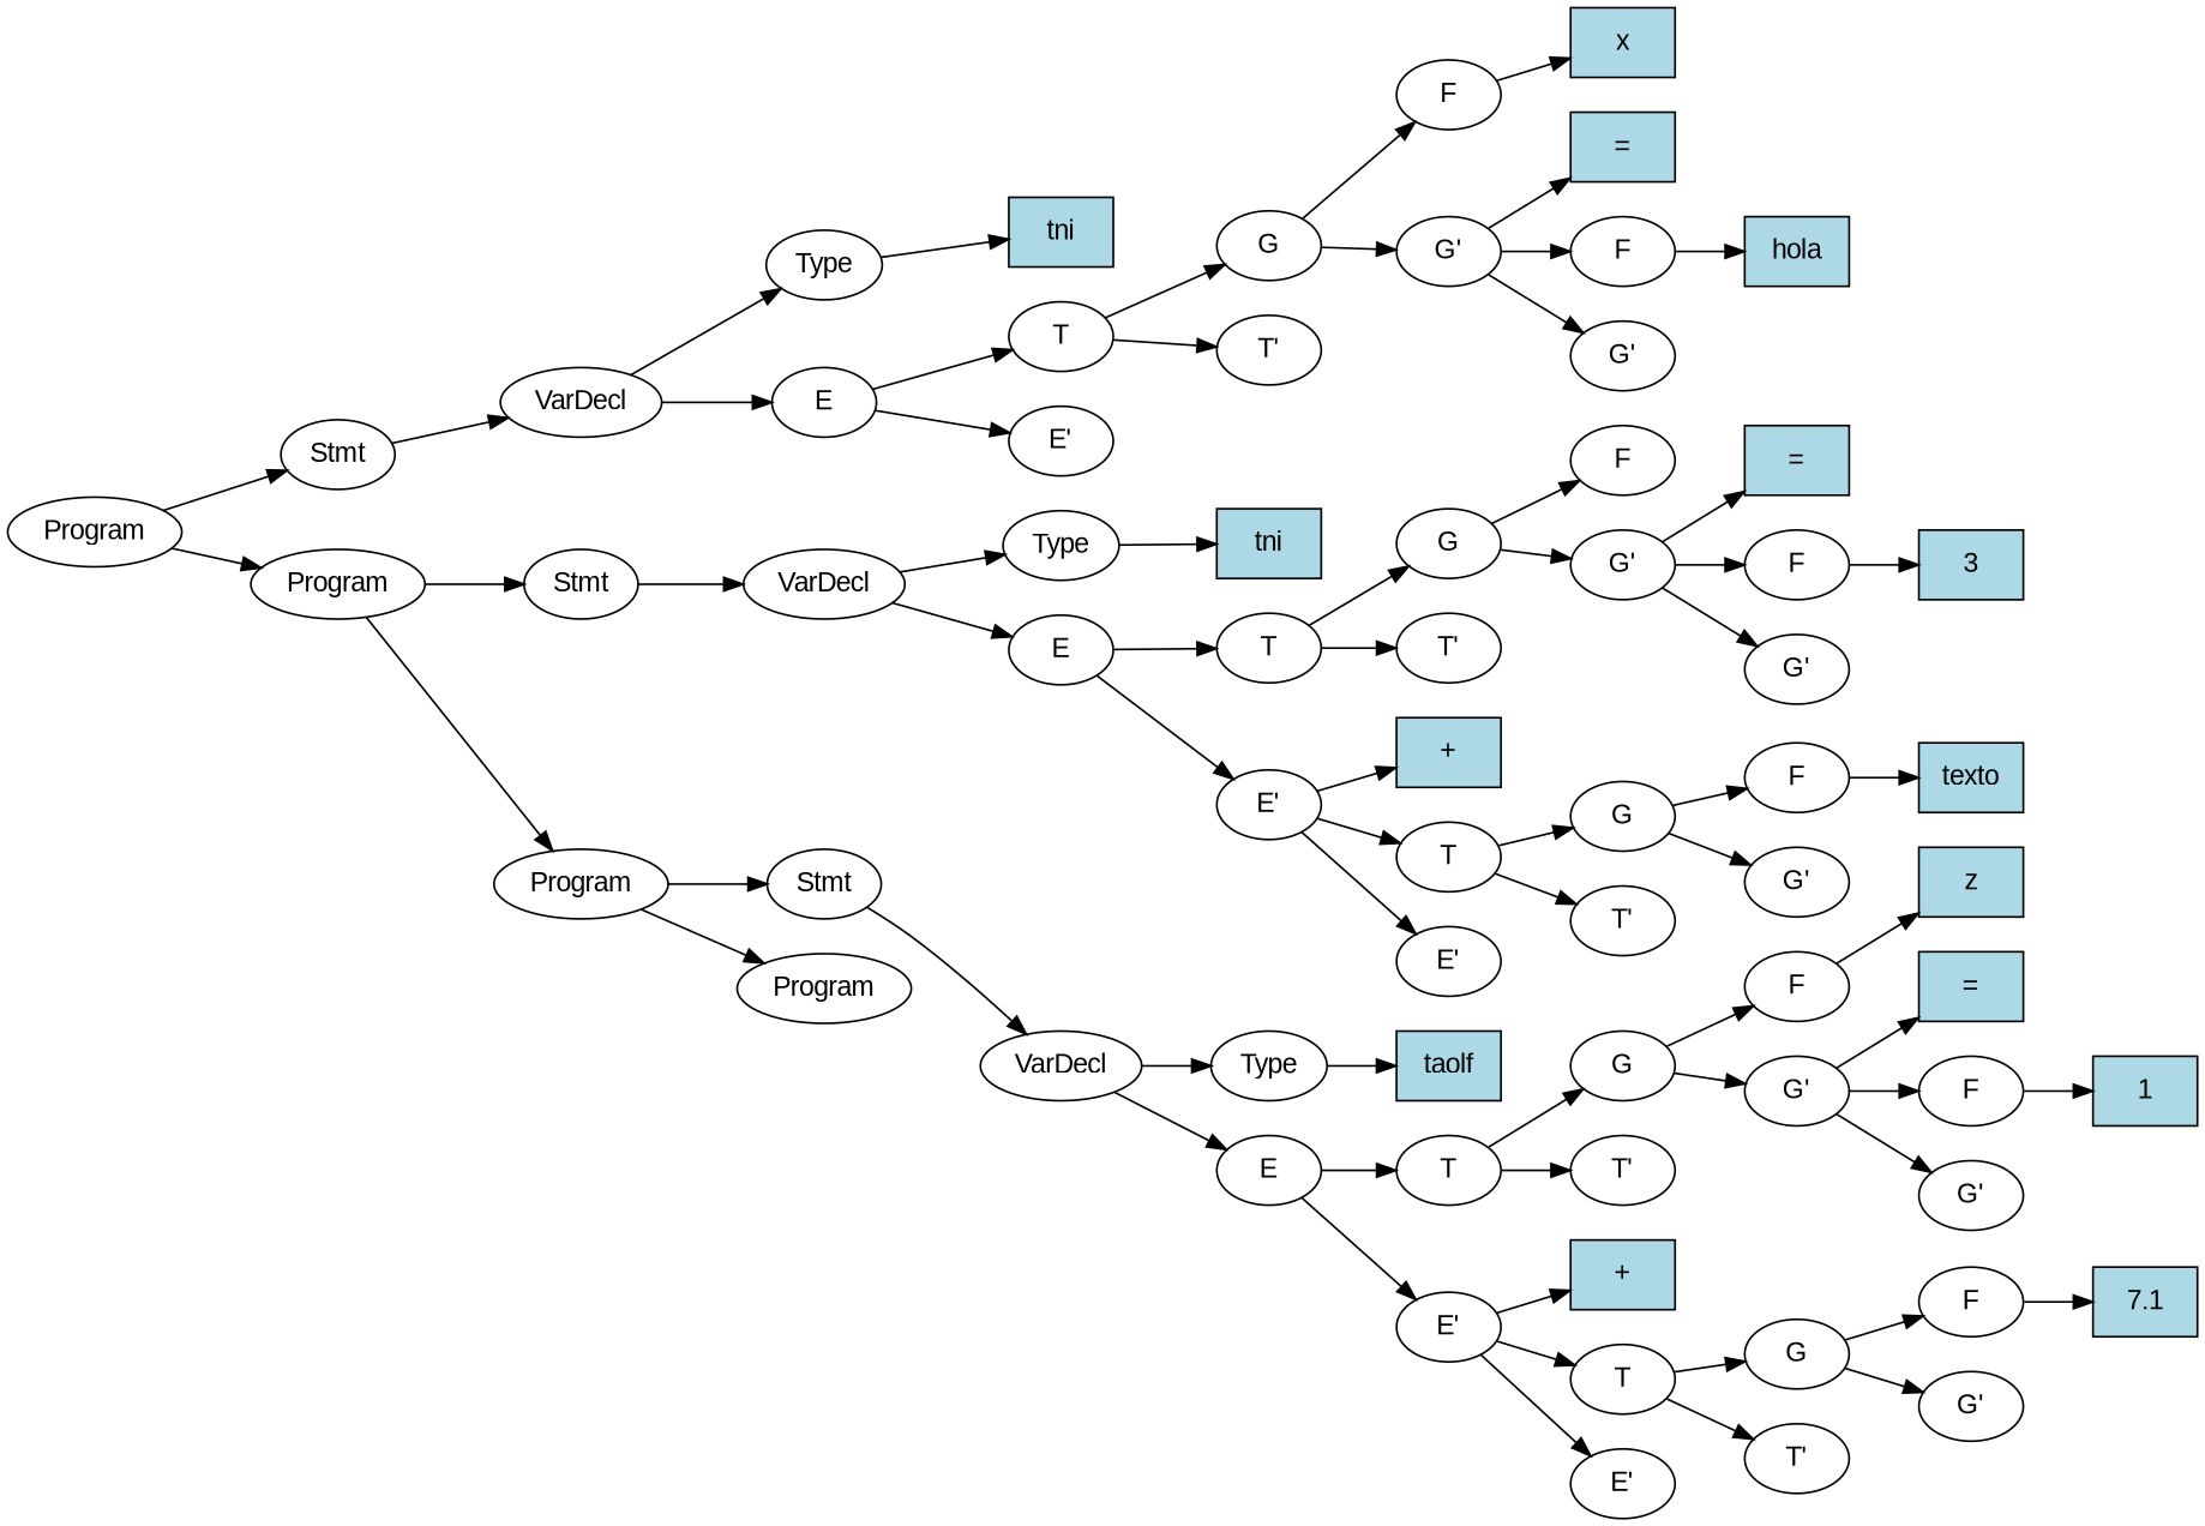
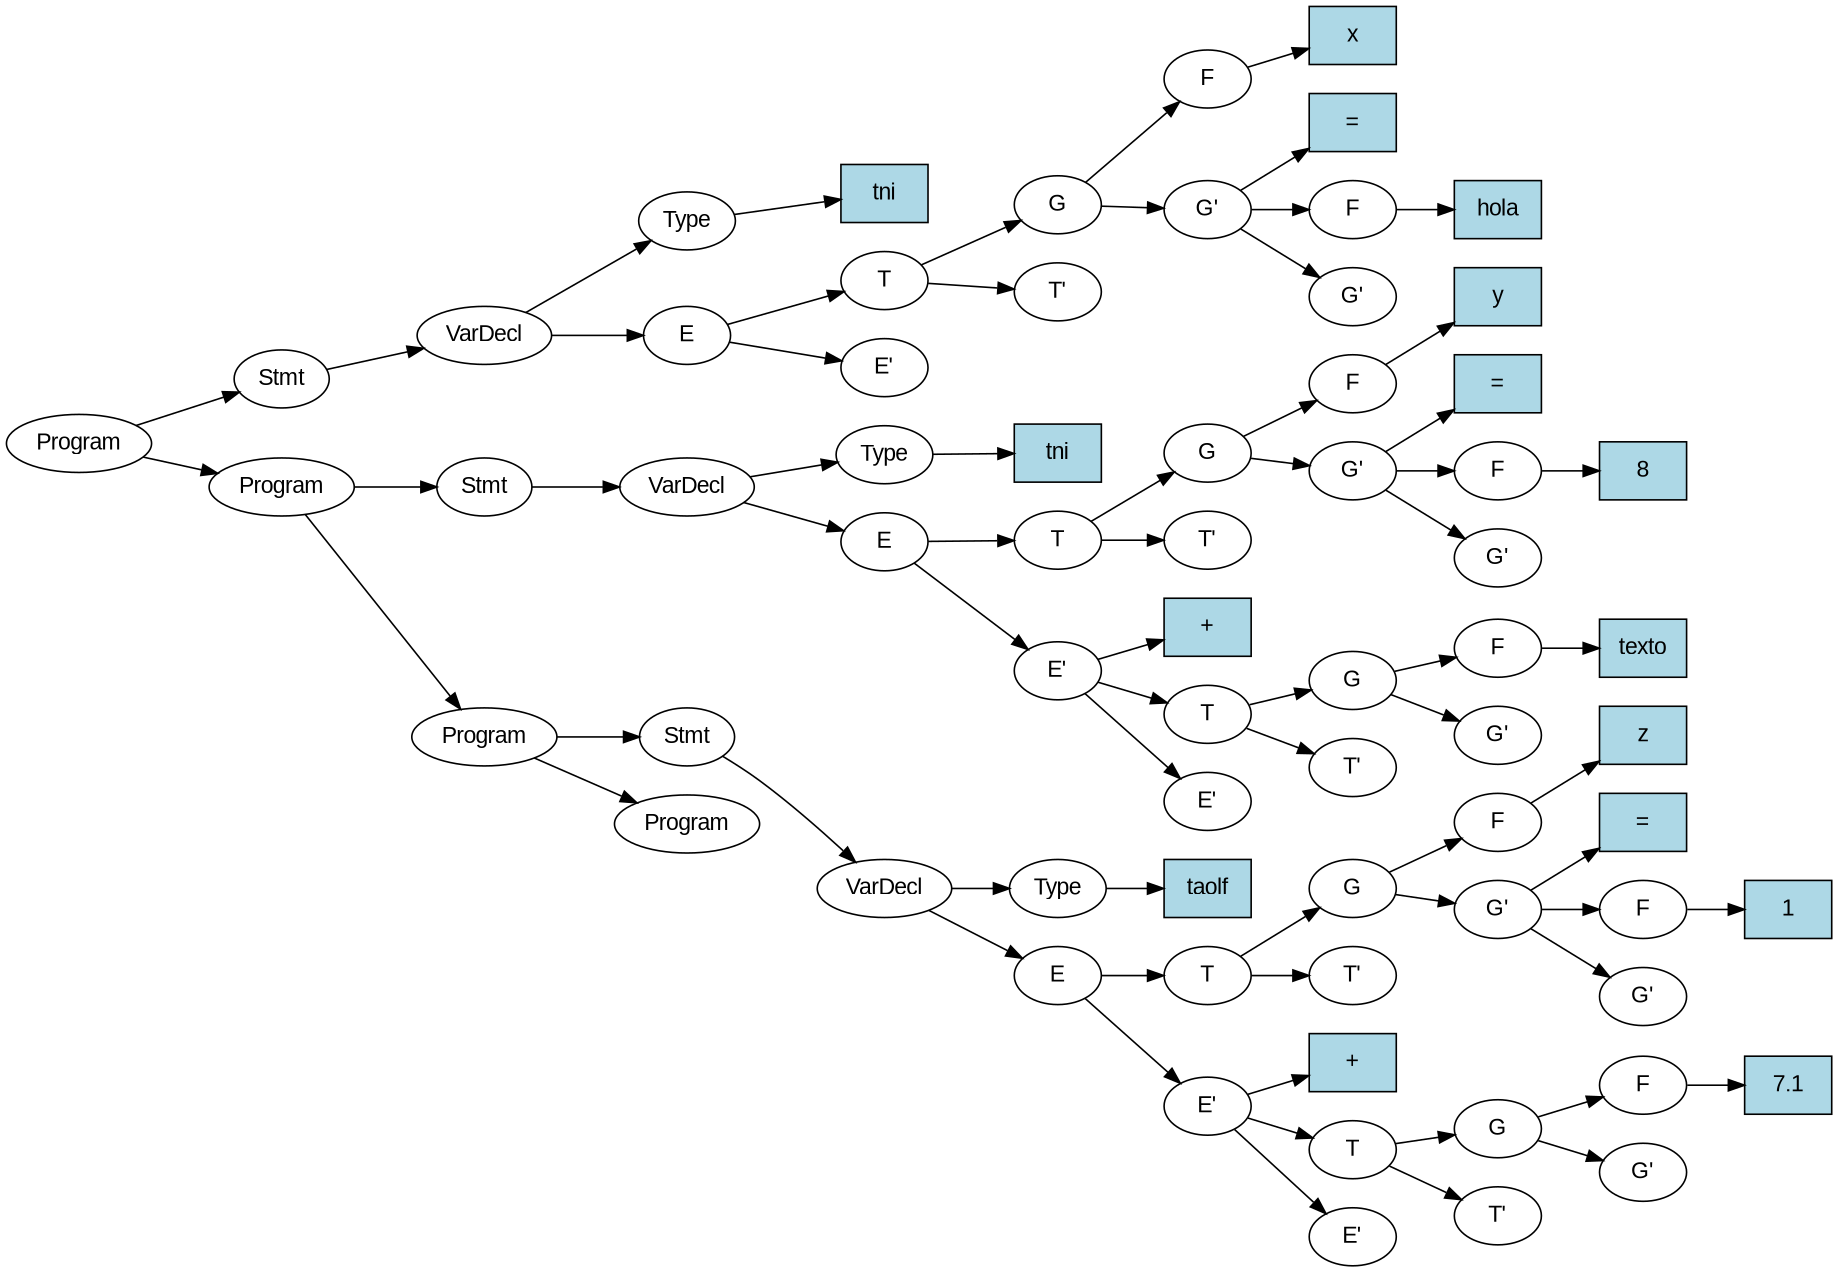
  digraph {
    rankdir=LR
    node [fontname=Arial]
    n1 [label=Program]
    n2 [label=Stmt]
    n3 [label=Program]
    n4 [label=VarDecl]
    n5 [label=Stmt]
    n6 [label=Program]
    n7 [label=Type]
    n8 [label=E]
    n9 [fillcolor=lightblue label=tni shape=box style=filled]
    n10 [label=T]
    n11 [label="E'"]
    n12 [label=G]
    n13 [label="T'"]
    n14 [label=F]
    n15 [label="G'"]
    n16 [fillcolor=lightblue label=x shape=box style=filled]
    n17 [fillcolor=lightblue label="=" shape=box style=filled]
    n18 [label=F]
    n19 [label="G'"]
    n20 [fillcolor=lightblue label=hola shape=box style=filled]
    n21 [label=VarDecl]
    n22 [label=Stmt]
    n23 [label=Program]
    n24 [label=Type]
    n25 [label=E]
    n26 [fillcolor=lightblue label=tni shape=box style=filled]
    n27 [label=T]
    n28 [label="E'"]
    n29 [label=G]
    n30 [label="T'"]
    n31 [fillcolor=lightblue label="+" shape=box style=filled]
    n32 [label=T]
    n33 [label="E'"]
    n34 [label=F]
    n35 [label="G'"]
+   n36 [fillcolor=lightblue label=y shape=box style=filled]
    n37 [fillcolor=lightblue label="=" shape=box style=filled]
    n38 [label=F]
    n39 [label="G'"]
-   n40 [fillcolor=lightblue label=3 shape=box style=filled]
+   n40 [fillcolor=lightblue label=8 shape=box style=filled]
    n41 [label=G]
    n42 [label="T'"]
    n43 [label=F]
    n44 [label="G'"]
    n45 [fillcolor=lightblue label=texto shape=box style=filled]
    n46 [label=VarDecl]
    n47 [label=Type]
    n48 [label=E]
    n49 [fillcolor=lightblue label=taolf shape=box style=filled]
    n50 [label=T]
    n51 [label="E'"]
    n52 [label=G]
    n53 [label="T'"]
    n54 [fillcolor=lightblue label="+" shape=box style=filled]
    n55 [label=T]
    n56 [label="E'"]
    n57 [label=F]
    n58 [label="G'"]
    n59 [fillcolor=lightblue label=z shape=box style=filled]
    n60 [fillcolor=lightblue label="=" shape=box style=filled]
    n61 [label=F]
    n62 [label="G'"]
    n63 [fillcolor=lightblue label=1 shape=box style=filled]
    n64 [label=G]
    n65 [label="T'"]
    n66 [label=F]
    n67 [label="G'"]
    n68 [fillcolor=lightblue label=7.1 shape=box style=filled]
    n1 -> n2
    n1 -> n3
    n2 -> n4
    n3 -> n5
    n3 -> n6
    n4 -> n7
    n4 -> n8
    n5 -> n21
    n6 -> n22
    n6 -> n23
    n7 -> n9
    n8 -> n10
    n8 -> n11
    n10 -> n12
    n10 -> n13
    n12 -> n14
    n12 -> n15
    n14 -> n16
    n15 -> n17
    n15 -> n18
    n15 -> n19
    n18 -> n20
    n21 -> n24
    n21 -> n25
    n22 -> n46
    n24 -> n26
    n25 -> n27
    n25 -> n28
    n27 -> n29
    n27 -> n30
    n28 -> n31
    n28 -> n32
    n28 -> n33
    n29 -> n34
    n29 -> n35
    n32 -> n41
    n32 -> n42
+   n34 -> n36
    n35 -> n37
    n35 -> n38
    n35 -> n39
    n38 -> n40
    n41 -> n43
    n41 -> n44
    n43 -> n45
    n46 -> n47
    n46 -> n48
    n47 -> n49
    n48 -> n50
    n48 -> n51
    n50 -> n52
    n50 -> n53
    n51 -> n54
    n51 -> n55
    n51 -> n56
    n52 -> n57
    n52 -> n58
    n55 -> n64
    n55 -> n65
    n57 -> n59
    n58 -> n60
    n58 -> n61
    n58 -> n62
    n61 -> n63
    n64 -> n66
    n64 -> n67
    n66 -> n68
  }
